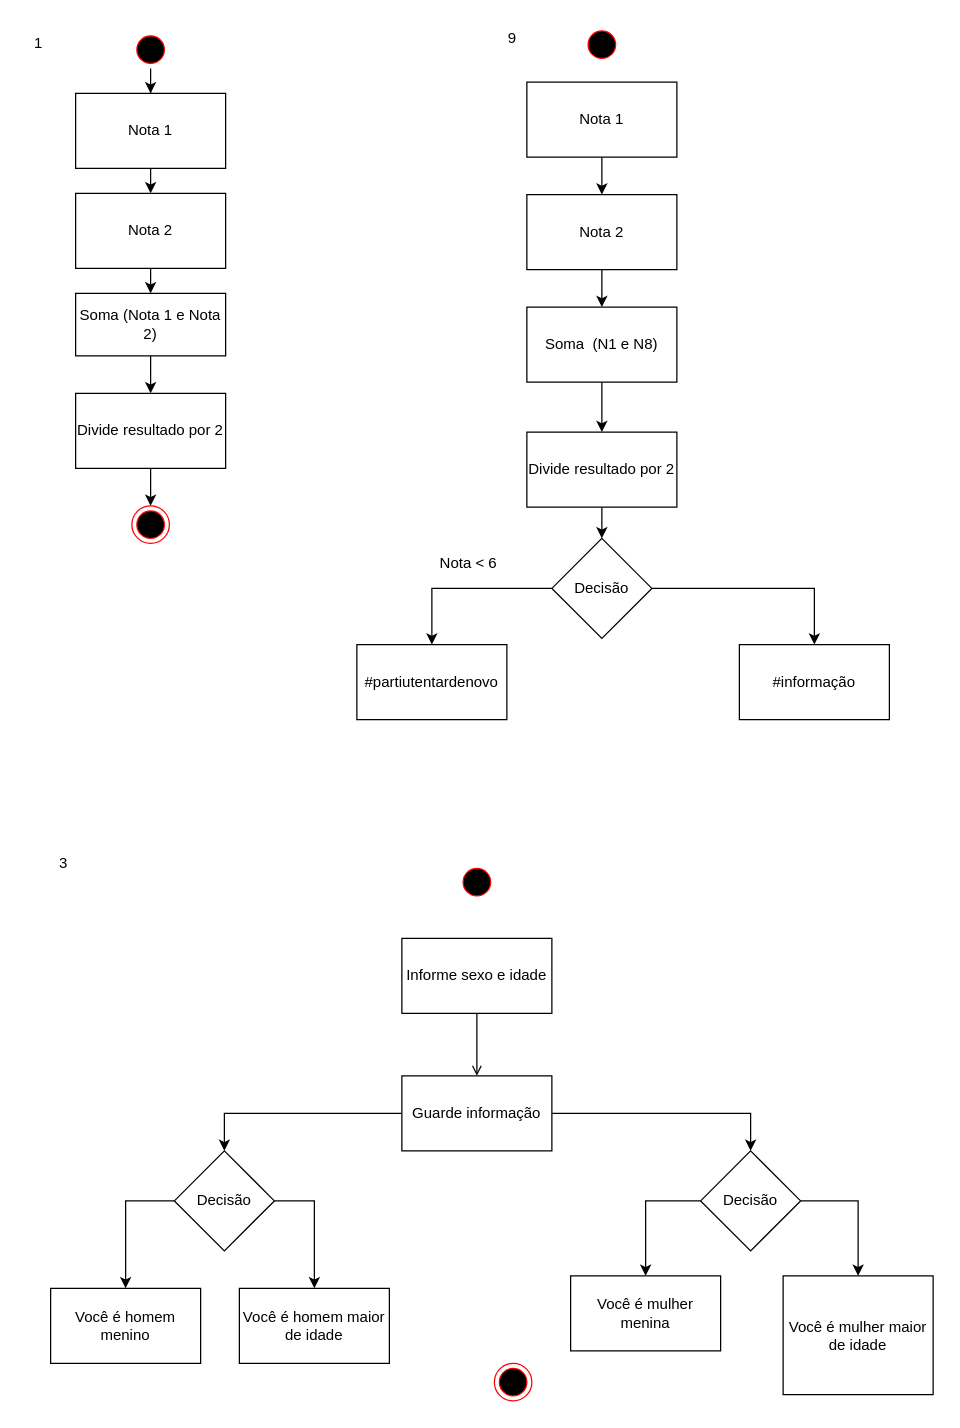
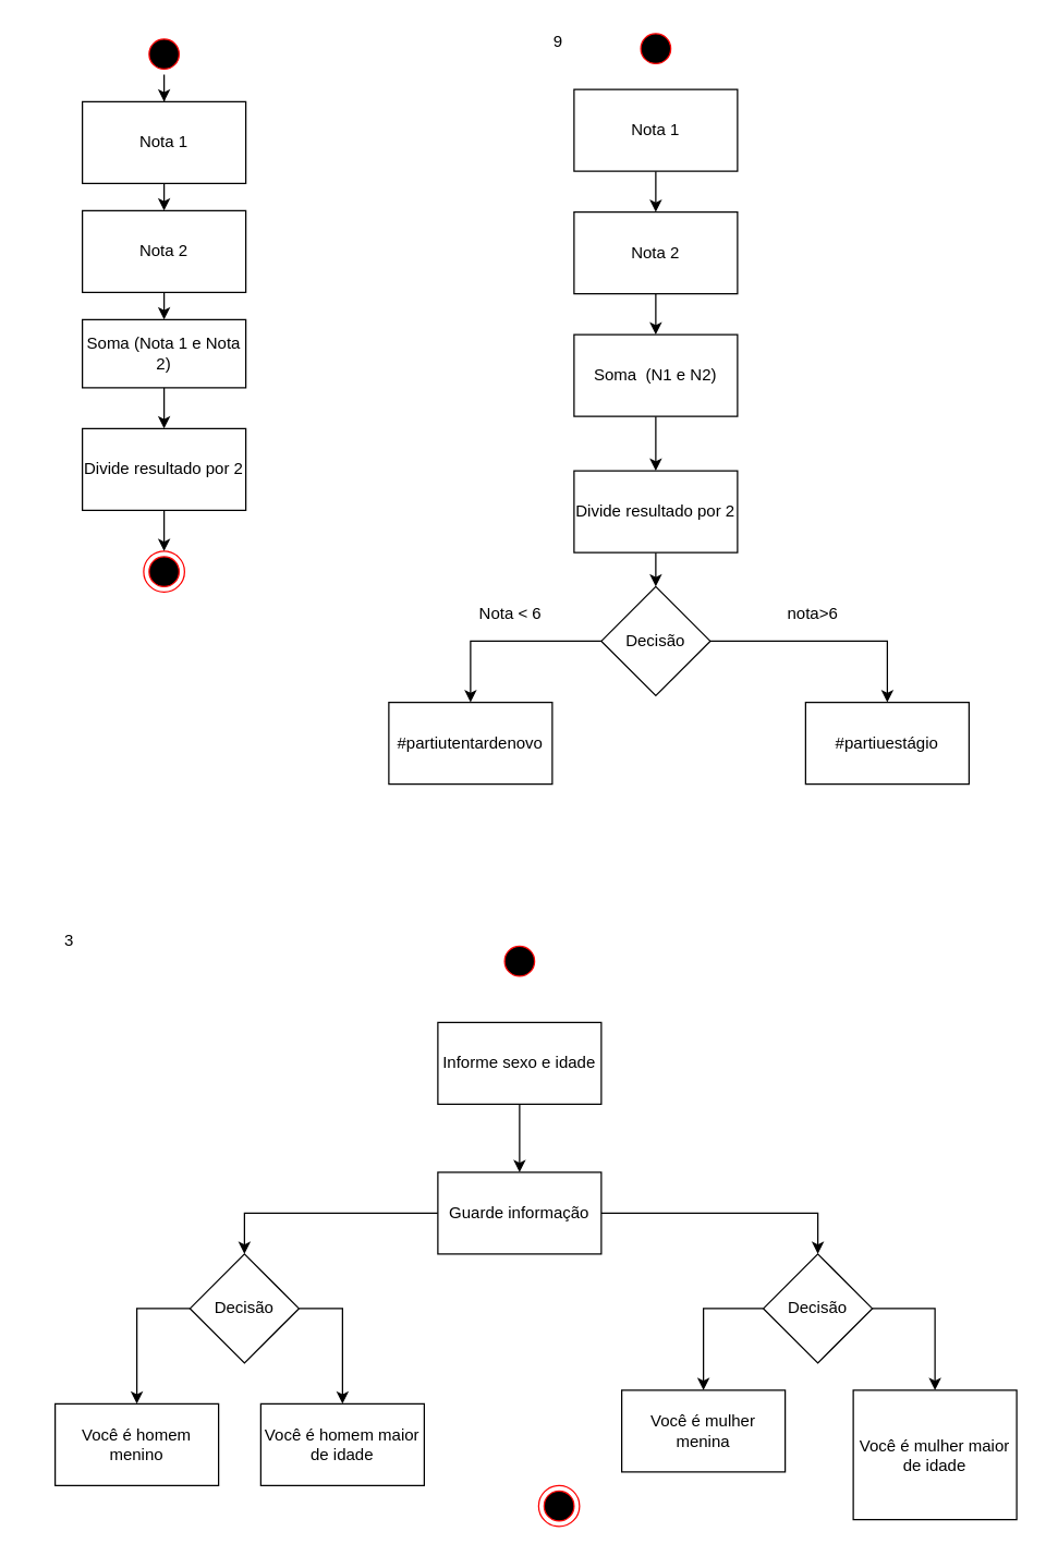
  <mxCell id="0" />
  <mxCell id="1" parent="0" />
  <mxCell id="2" style="edgeStyle=orthogonalEdgeStyle;rounded=0;orthogonalLoop=1;jettySize=auto;html=1;exitX=0.5;exitY=1;exitDx=0;exitDy=0;entryX=0.5;entryY=0;entryDx=0;entryDy=0;" edge="1" parent="1" source="3" target="8"><mxGeometry relative="1" as="geometry" /></mxCell>
  <mxCell id="3" value="Nota 1" style="rounded=0;whiteSpace=wrap;html=1;" vertex="1" parent="1"><mxGeometry x="60" y="74" width="120" height="60" as="geometry" /></mxCell>
  <mxCell id="4" value="" style="ellipse;html=1;shape=endState;fillColor=#000000;strokeColor=#ff0000;" vertex="1" parent="1"><mxGeometry x="105" y="404" width="30" height="30" as="geometry" /></mxCell>
  <mxCell id="5" style="edgeStyle=orthogonalEdgeStyle;rounded=0;orthogonalLoop=1;jettySize=auto;html=1;entryX=0.5;entryY=0;entryDx=0;entryDy=0;" edge="1" parent="1" source="6" target="3"><mxGeometry relative="1" as="geometry" /></mxCell>
  <mxCell id="6" value="" style="ellipse;html=1;shape=startState;fillColor=#000000;strokeColor=#ff0000;" vertex="1" parent="1"><mxGeometry x="105" y="24" width="30" height="30" as="geometry" /></mxCell>
  <mxCell id="7" style="edgeStyle=orthogonalEdgeStyle;rounded=0;orthogonalLoop=1;jettySize=auto;html=1;exitX=0.5;exitY=1;exitDx=0;exitDy=0;entryX=0.5;entryY=0;entryDx=0;entryDy=0;" edge="1" parent="1" source="8" target="10"><mxGeometry relative="1" as="geometry" /></mxCell>
  <mxCell id="8" value="Nota 2" style="rounded=0;whiteSpace=wrap;html=1;" vertex="1" parent="1"><mxGeometry x="60" y="154" width="120" height="60" as="geometry" /></mxCell>
  <mxCell id="9" style="edgeStyle=orthogonalEdgeStyle;rounded=0;orthogonalLoop=1;jettySize=auto;html=1;entryX=0.5;entryY=0;entryDx=0;entryDy=0;" edge="1" parent="1" source="10" target="15"><mxGeometry relative="1" as="geometry" /></mxCell>
  <mxCell id="10" value="Soma (Nota 1 e Nota 2)" style="rounded=0;whiteSpace=wrap;html=1;" vertex="1" parent="1"><mxGeometry x="60" y="234" width="120" height="50" as="geometry" /></mxCell>
  <mxCell id="11" style="edgeStyle=orthogonalEdgeStyle;rounded=0;orthogonalLoop=1;jettySize=auto;html=1;entryX=0.5;entryY=0;entryDx=0;entryDy=0;" edge="1" parent="1" source="13" target="28"><mxGeometry relative="1" as="geometry"><mxPoint x="671" y="450" as="targetPoint" /></mxGeometry></mxCell>
  <mxCell id="12" style="edgeStyle=orthogonalEdgeStyle;rounded=0;orthogonalLoop=1;jettySize=auto;html=1;entryX=0.5;entryY=0;entryDx=0;entryDy=0;" edge="1" parent="1" source="13" target="27"><mxGeometry relative="1" as="geometry" /></mxCell>
  <mxCell id="13" value="Decisão" style="rhombus;whiteSpace=wrap;html=1;" vertex="1" parent="1"><mxGeometry x="441" y="430" width="80" height="80" as="geometry" /></mxCell>
  <mxCell id="14" style="edgeStyle=orthogonalEdgeStyle;rounded=0;orthogonalLoop=1;jettySize=auto;html=1;entryX=0.5;entryY=0;entryDx=0;entryDy=0;" edge="1" parent="1" source="15" target="4"><mxGeometry relative="1" as="geometry" /></mxCell>
  <mxCell id="15" value="Divide resultado por 2" style="rounded=0;whiteSpace=wrap;html=1;" vertex="1" parent="1"><mxGeometry x="60" y="314" width="120" height="60" as="geometry" /></mxCell>
- <mxCell id="16" value="1&lt;br&gt;" style="text;html=1;align=center;verticalAlign=middle;resizable=0;points=[];autosize=1;" vertex="1" parent="1"><mxGeometry x="20" y="24" width="20" height="20" as="geometry" /></mxCell>
  <mxCell id="17" value="9&lt;br&gt;" style="text;html=1;align=center;verticalAlign=middle;resizable=0;points=[];autosize=1;" vertex="1" parent="1"><mxGeometry x="399" y="20" width="20" height="20" as="geometry" /></mxCell>
  <mxCell id="18" value="" style="ellipse;html=1;shape=startState;fillColor=#000000;strokeColor=#ff0000;" vertex="1" parent="1"><mxGeometry x="466" y="20" width="30" height="30" as="geometry" /></mxCell>
  <mxCell id="19" style="edgeStyle=orthogonalEdgeStyle;rounded=0;orthogonalLoop=1;jettySize=auto;html=1;entryX=0.5;entryY=0;entryDx=0;entryDy=0;" edge="1" parent="1" source="20" target="24"><mxGeometry relative="1" as="geometry" /></mxCell>
  <mxCell id="20" value="Nota 1" style="rounded=0;whiteSpace=wrap;html=1;" vertex="1" parent="1"><mxGeometry x="421" y="65" width="120" height="60" as="geometry" /></mxCell>
  <mxCell id="21" style="edgeStyle=orthogonalEdgeStyle;rounded=0;orthogonalLoop=1;jettySize=auto;html=1;entryX=0.5;entryY=0;entryDx=0;entryDy=0;" edge="1" parent="1" source="22" target="26"><mxGeometry relative="1" as="geometry" /></mxCell>
- <mxCell id="22" value="Soma&amp;nbsp; (N1 e N8)" style="rounded=0;whiteSpace=wrap;html=1;" vertex="1" parent="1"><mxGeometry x="421" y="245" width="120" height="60" as="geometry" /></mxCell>
+ <mxCell id="22" value="Soma&amp;nbsp; (N1 e N2)" style="rounded=0;whiteSpace=wrap;html=1;" vertex="1" parent="1"><mxGeometry x="421" y="245" width="120" height="60" as="geometry" /></mxCell>
  <mxCell id="23" style="edgeStyle=orthogonalEdgeStyle;rounded=0;orthogonalLoop=1;jettySize=auto;html=1;entryX=0.5;entryY=0;entryDx=0;entryDy=0;" edge="1" parent="1" source="24" target="22"><mxGeometry relative="1" as="geometry" /></mxCell>
  <mxCell id="24" value="Nota 2" style="rounded=0;whiteSpace=wrap;html=1;" vertex="1" parent="1"><mxGeometry x="421" y="155" width="120" height="60" as="geometry" /></mxCell>
  <mxCell id="25" style="edgeStyle=orthogonalEdgeStyle;rounded=0;orthogonalLoop=1;jettySize=auto;html=1;entryX=0.5;entryY=0;entryDx=0;entryDy=0;" edge="1" parent="1" source="26" target="13"><mxGeometry relative="1" as="geometry" /></mxCell>
  <mxCell id="26" value="Divide resultado por 2" style="rounded=0;whiteSpace=wrap;html=1;" vertex="1" parent="1"><mxGeometry x="421" y="345" width="120" height="60" as="geometry" /></mxCell>
  <mxCell id="27" value="#partiutentardenovo" style="rounded=0;whiteSpace=wrap;html=1;" vertex="1" parent="1"><mxGeometry x="285" y="515" width="120" height="60" as="geometry" /></mxCell>
- <mxCell id="28" value="#informação" style="rounded=0;whiteSpace=wrap;html=1;" vertex="1" parent="1"><mxGeometry x="591" y="515" width="120" height="60" as="geometry" /></mxCell>
+ <mxCell id="28" value="#partiuestágio" style="rounded=0;whiteSpace=wrap;html=1;" vertex="1" parent="1"><mxGeometry x="591" y="515" width="120" height="60" as="geometry" /></mxCell>
  <mxCell id="29" value="Nota &amp;lt; 6" style="text;html=1;align=center;verticalAlign=middle;resizable=0;points=[];autosize=1;" vertex="1" parent="1"><mxGeometry x="344" y="440" width="60" height="20" as="geometry" /></mxCell>
- <mxCell id="31" style="edgeStyle=orthogonalEdgeStyle;rounded=0;orthogonalLoop=1;jettySize=auto;html=1;entryX=0.5;entryY=0;entryDx=0;entryDy=0;endArrow=open;" edge="1" parent="1" source="32" target="47"><mxGeometry relative="1" as="geometry" /></mxCell>
+ <mxCell id="30" value="nota&amp;gt;6" style="text;html=1;align=center;verticalAlign=middle;resizable=0;points=[];autosize=1;" vertex="1" parent="1"><mxGeometry x="571" y="440" width="50" height="20" as="geometry" /></mxCell>
+ <mxCell id="31" style="edgeStyle=orthogonalEdgeStyle;rounded=0;orthogonalLoop=1;jettySize=auto;html=1;entryX=0.5;entryY=0;entryDx=0;entryDy=0;" edge="1" parent="1" source="32" target="47"><mxGeometry relative="1" as="geometry" /></mxCell>
  <mxCell id="32" value="Informe sexo e idade" style="rounded=0;whiteSpace=wrap;html=1;" vertex="1" parent="1"><mxGeometry x="321" y="750" width="120" height="60" as="geometry" /></mxCell>
  <mxCell id="33" style="edgeStyle=orthogonalEdgeStyle;rounded=0;orthogonalLoop=1;jettySize=auto;html=1;entryX=0.5;entryY=0;entryDx=0;entryDy=0;exitX=0;exitY=0.5;exitDx=0;exitDy=0;" edge="1" parent="1" source="35" target="40"><mxGeometry relative="1" as="geometry"><mxPoint x="240" y="880" as="targetPoint" /></mxGeometry></mxCell>
  <mxCell id="34" style="edgeStyle=orthogonalEdgeStyle;rounded=0;orthogonalLoop=1;jettySize=auto;html=1;entryX=0.5;entryY=0;entryDx=0;entryDy=0;exitX=1;exitY=0.5;exitDx=0;exitDy=0;" edge="1" parent="1" source="35" target="41"><mxGeometry relative="1" as="geometry" /></mxCell>
  <mxCell id="35" value="Decisão" style="rhombus;whiteSpace=wrap;html=1;" vertex="1" parent="1"><mxGeometry x="139" y="920" width="80" height="80" as="geometry" /></mxCell>
  <mxCell id="36" value="" style="ellipse;html=1;shape=startState;fillColor=#000000;strokeColor=#ff0000;" vertex="1" parent="1"><mxGeometry x="366" y="690" width="30" height="30" as="geometry" /></mxCell>
  <mxCell id="37" value="Você é mulher menina" style="rounded=0;whiteSpace=wrap;html=1;" vertex="1" parent="1"><mxGeometry x="456" y="1020" width="120" height="60" as="geometry" /></mxCell>
  <mxCell id="38" value="3" style="text;html=1;align=center;verticalAlign=middle;resizable=0;points=[];autosize=1;" vertex="1" parent="1"><mxGeometry x="40" y="680" width="20" height="20" as="geometry" /></mxCell>
  <mxCell id="39" value="Você é mulher maior de idade" style="rounded=0;whiteSpace=wrap;html=1;" vertex="1" parent="1"><mxGeometry x="626" y="1020" width="120" height="95" as="geometry" /></mxCell>
  <mxCell id="40" value="Você é homem menino" style="rounded=0;whiteSpace=wrap;html=1;" vertex="1" parent="1"><mxGeometry x="40" y="1030" width="120" height="60" as="geometry" /></mxCell>
  <mxCell id="41" value="Você é homem maior de idade" style="rounded=0;whiteSpace=wrap;html=1;" vertex="1" parent="1"><mxGeometry x="191" y="1030" width="120" height="60" as="geometry" /></mxCell>
  <mxCell id="42" style="edgeStyle=orthogonalEdgeStyle;rounded=0;orthogonalLoop=1;jettySize=auto;html=1;entryX=0.5;entryY=0;entryDx=0;entryDy=0;exitX=0;exitY=0.5;exitDx=0;exitDy=0;" edge="1" parent="1" source="44" target="37"><mxGeometry relative="1" as="geometry"><mxPoint x="500" y="920" as="targetPoint" /><mxPoint x="580" y="970" as="sourcePoint" /></mxGeometry></mxCell>
  <mxCell id="43" style="edgeStyle=orthogonalEdgeStyle;rounded=0;orthogonalLoop=1;jettySize=auto;html=1;entryX=0.5;entryY=0;entryDx=0;entryDy=0;exitX=1;exitY=0.5;exitDx=0;exitDy=0;" edge="1" parent="1" source="44" target="39"><mxGeometry relative="1" as="geometry" /></mxCell>
  <mxCell id="44" value="Decisão" style="rhombus;whiteSpace=wrap;html=1;" vertex="1" parent="1"><mxGeometry x="560" y="920" width="80" height="80" as="geometry" /></mxCell>
  <mxCell id="45" style="edgeStyle=orthogonalEdgeStyle;rounded=0;orthogonalLoop=1;jettySize=auto;html=1;entryX=0.5;entryY=0;entryDx=0;entryDy=0;" edge="1" parent="1" source="47" target="44"><mxGeometry relative="1" as="geometry" /></mxCell>
  <mxCell id="46" style="edgeStyle=orthogonalEdgeStyle;rounded=0;orthogonalLoop=1;jettySize=auto;html=1;entryX=0.5;entryY=0;entryDx=0;entryDy=0;" edge="1" parent="1" source="47" target="35"><mxGeometry relative="1" as="geometry" /></mxCell>
  <mxCell id="47" value="Guarde informação" style="rounded=0;whiteSpace=wrap;html=1;" vertex="1" parent="1"><mxGeometry x="321" y="860" width="120" height="60" as="geometry" /></mxCell>
  <mxCell id="48" value="" style="ellipse;html=1;shape=endState;fillColor=#000000;strokeColor=#ff0000;" vertex="1" parent="1"><mxGeometry x="395" y="1090" width="30" height="30" as="geometry" /></mxCell>
